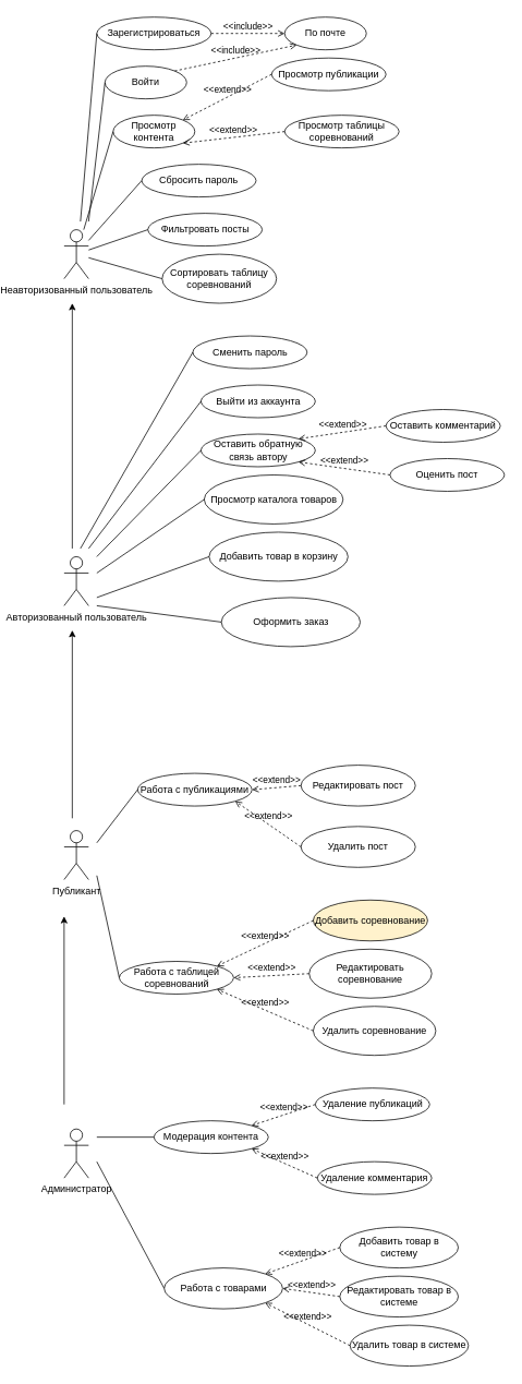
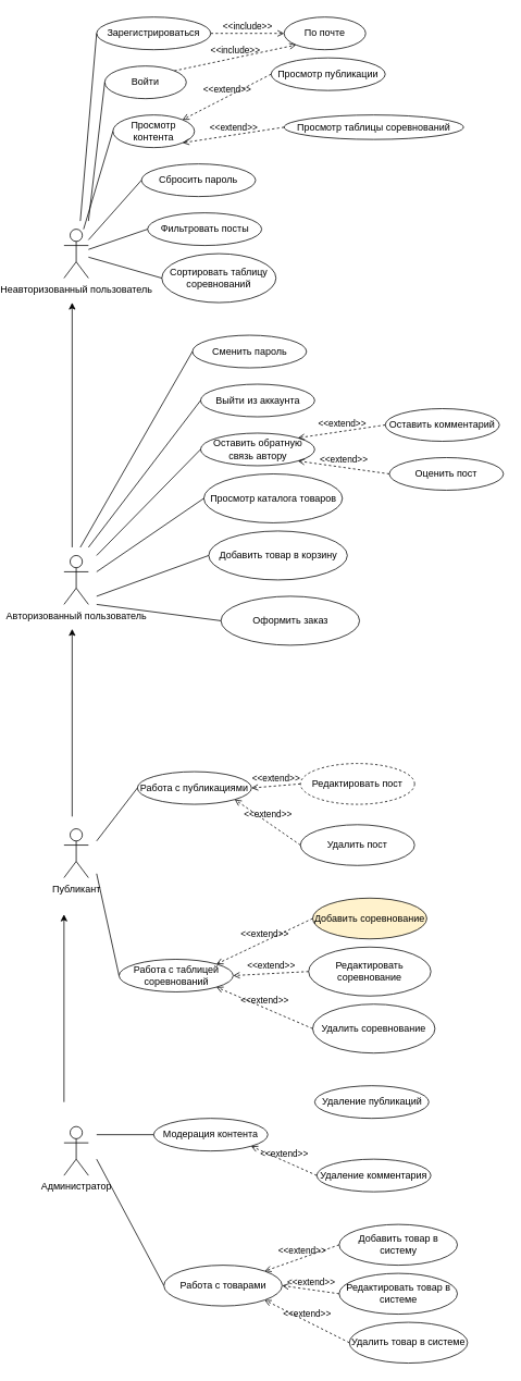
  <mxCell id="0" />
  <mxCell id="1" parent="0" />
  <mxCell id="2" value="Неавторизованный пользователь" style="shape=umlActor;verticalLabelPosition=bottom;verticalAlign=top;html=1;outlineConnect=0;" vertex="1" parent="1"><mxGeometry x="20" y="280" width="30" height="60" as="geometry" /></mxCell>
  <mxCell id="3" value="Авторизованный пользователь" style="shape=umlActor;verticalLabelPosition=bottom;verticalAlign=top;html=1;outlineConnect=0;" vertex="1" parent="1"><mxGeometry x="20" y="680" width="30" height="60" as="geometry" /></mxCell>
  <mxCell id="4" value="Администратор" style="shape=umlActor;verticalLabelPosition=bottom;verticalAlign=top;html=1;outlineConnect=0;" vertex="1" parent="1"><mxGeometry x="20" y="1380" width="30" height="60" as="geometry" /></mxCell>
  <mxCell id="5" value="Зарегистрироваться" style="ellipse;whiteSpace=wrap;html=1;align=center;" vertex="1" parent="1"><mxGeometry x="60" y="20" width="140" height="40" as="geometry" /></mxCell>
  <mxCell id="6" value="Войти" style="ellipse;whiteSpace=wrap;html=1;align=center;" vertex="1" parent="1"><mxGeometry x="70" y="80" width="100" height="40" as="geometry" /></mxCell>
  <mxCell id="7" value="Просмотр контента" style="ellipse;whiteSpace=wrap;html=1;align=center;" vertex="1" parent="1"><mxGeometry x="80" y="140" width="100" height="40" as="geometry" /></mxCell>
  <mxCell id="8" value="" style="endArrow=classic;html=1;rounded=0;" edge="1" parent="1"><mxGeometry width="50" height="50" relative="1" as="geometry"><mxPoint x="30" y="670" as="sourcePoint" /><mxPoint x="30" y="370" as="targetPoint" /></mxGeometry></mxCell>
  <mxCell id="9" value="" style="endArrow=none;html=1;rounded=0;entryX=0;entryY=0.5;entryDx=0;entryDy=0;" edge="1" parent="1" target="5"><mxGeometry width="50" height="50" relative="1" as="geometry"><mxPoint x="40" y="270" as="sourcePoint" /><mxPoint x="270" y="370" as="targetPoint" /></mxGeometry></mxCell>
  <mxCell id="10" value="" style="endArrow=none;html=1;rounded=0;entryX=0;entryY=0.5;entryDx=0;entryDy=0;" edge="1" parent="1" target="6"><mxGeometry width="50" height="50" relative="1" as="geometry"><mxPoint x="50" y="270" as="sourcePoint" /><mxPoint x="270" y="370" as="targetPoint" /></mxGeometry></mxCell>
  <mxCell id="11" value="" style="endArrow=none;html=1;rounded=0;exitX=0;exitY=0.5;exitDx=0;exitDy=0;" edge="1" parent="1" source="7" target="2"><mxGeometry width="50" height="50" relative="1" as="geometry"><mxPoint x="220" y="420" as="sourcePoint" /><mxPoint x="270" y="370" as="targetPoint" /></mxGeometry></mxCell>
  <mxCell id="12" value="Сбросить пароль" style="ellipse;whiteSpace=wrap;html=1;align=center;" vertex="1" parent="1"><mxGeometry x="115" y="200" width="140" height="40" as="geometry" /></mxCell>
  <mxCell id="13" value="Сменить пароль" style="ellipse;whiteSpace=wrap;html=1;align=center;" vertex="1" parent="1"><mxGeometry x="177.5" y="410" width="140" height="40" as="geometry" /></mxCell>
  <mxCell id="14" value="Выйти из аккаунта" style="ellipse;whiteSpace=wrap;html=1;align=center;" vertex="1" parent="1"><mxGeometry x="187.5" y="470" width="140" height="40" as="geometry" /></mxCell>
  <mxCell id="15" value="Оставить комментарий" style="ellipse;whiteSpace=wrap;html=1;align=center;" vertex="1" parent="1"><mxGeometry x="414" y="500" width="140" height="40" as="geometry" /></mxCell>
  <mxCell id="16" value="Модерация контента" style="ellipse;whiteSpace=wrap;html=1;align=center;" vertex="1" parent="1"><mxGeometry x="130" y="1370" width="140" height="40" as="geometry" /></mxCell>
  <mxCell id="17" value="Удаление публикаций" style="ellipse;whiteSpace=wrap;html=1;align=center;" vertex="1" parent="1"><mxGeometry x="327.5" y="1330" width="140" height="40" as="geometry" /></mxCell>
  <mxCell id="18" value="Удаление комментария" style="ellipse;whiteSpace=wrap;html=1;align=center;" vertex="1" parent="1"><mxGeometry x="330" y="1420" width="140" height="40" as="geometry" /></mxCell>
  <mxCell id="19" value="Оценить пост" style="ellipse;whiteSpace=wrap;html=1;align=center;" vertex="1" parent="1"><mxGeometry x="419" y="560" width="140" height="40" as="geometry" /></mxCell>
  <mxCell id="20" value="Оставить обратную связь автору" style="ellipse;whiteSpace=wrap;html=1;align=center;" vertex="1" parent="1"><mxGeometry x="187.5" y="530" width="140" height="40" as="geometry" /></mxCell>
  <mxCell id="21" value="Публикант" style="shape=umlActor;verticalLabelPosition=bottom;verticalAlign=top;html=1;outlineConnect=0;" vertex="1" parent="1"><mxGeometry x="20" y="1015" width="30" height="60" as="geometry" /></mxCell>
- <mxCell id="22" value="Редактировать пост" style="ellipse;whiteSpace=wrap;html=1;align=center;" vertex="1" parent="1"><mxGeometry x="310" y="935" width="140" height="50" as="geometry" /></mxCell>
+ <mxCell id="22" value="Редактировать пост" style="ellipse;whiteSpace=wrap;html=1;align=center;dashed=1;" vertex="1" parent="1"><mxGeometry x="310" y="935" width="140" height="50" as="geometry" /></mxCell>
  <mxCell id="23" value="Удалить пост" style="ellipse;whiteSpace=wrap;html=1;align=center;" vertex="1" parent="1"><mxGeometry x="310" y="1010" width="140" height="50" as="geometry" /></mxCell>
  <mxCell id="24" value="Фильтровать посты" style="ellipse;whiteSpace=wrap;html=1;align=center;" vertex="1" parent="1"><mxGeometry x="122.5" y="260" width="140" height="40" as="geometry" /></mxCell>
  <mxCell id="25" value="Просмотр публикации" style="ellipse;whiteSpace=wrap;html=1;align=center;" vertex="1" parent="1"><mxGeometry x="274" y="70" width="140" height="40" as="geometry" /></mxCell>
- <mxCell id="26" value="Просмотр таблицы соревнований" style="ellipse;whiteSpace=wrap;html=1;align=center;" vertex="1" parent="1"><mxGeometry x="290" y="140" width="140" height="40" as="geometry" /></mxCell>
+ <mxCell id="26" value="Просмотр таблицы соревнований" style="ellipse;whiteSpace=wrap;html=1;align=center;" vertex="1" parent="1"><mxGeometry x="290" y="140" width="220" height="30" as="geometry" /></mxCell>
  <mxCell id="27" value="Сортировать таблицу соревнований" style="ellipse;whiteSpace=wrap;html=1;align=center;" vertex="1" parent="1"><mxGeometry x="140" y="310" width="140" height="60" as="geometry" /></mxCell>
  <mxCell id="28" value="Просмотр каталога товаров" style="ellipse;whiteSpace=wrap;html=1;align=center;" vertex="1" parent="1"><mxGeometry x="191.5" y="580" width="170" height="60" as="geometry" /></mxCell>
  <mxCell id="29" value="Добавить товар в корзину" style="ellipse;whiteSpace=wrap;html=1;align=center;" vertex="1" parent="1"><mxGeometry x="197.5" y="650" width="170" height="60" as="geometry" /></mxCell>
  <mxCell id="30" value="Оформить заказ" style="ellipse;whiteSpace=wrap;html=1;align=center;" vertex="1" parent="1"><mxGeometry x="212.5" y="730" width="170" height="60" as="geometry" /></mxCell>
  <mxCell id="31" value="Добавить товар в систему" style="ellipse;whiteSpace=wrap;html=1;align=center;" vertex="1" parent="1"><mxGeometry x="357.5" y="1500" width="145" height="50" as="geometry" /></mxCell>
  <mxCell id="32" value="Работа с публикациями" style="ellipse;whiteSpace=wrap;html=1;align=center;" vertex="1" parent="1"><mxGeometry x="110" y="945" width="140" height="40" as="geometry" /></mxCell>
  <mxCell id="33" value="Работа с таблицей соревнований" style="ellipse;whiteSpace=wrap;html=1;align=center;" vertex="1" parent="1"><mxGeometry x="87.5" y="1175" width="140" height="40" as="geometry" /></mxCell>
  <mxCell id="34" value="Добавить соревнование" style="ellipse;whiteSpace=wrap;html=1;align=center;fillColor=#fff2cc;" vertex="1" parent="1"><mxGeometry x="325" y="1100" width="140" height="50" as="geometry" /></mxCell>
  <mxCell id="35" value="Редактировать соревнование" style="ellipse;whiteSpace=wrap;html=1;align=center;" vertex="1" parent="1"><mxGeometry x="320" y="1160" width="150" height="60" as="geometry" /></mxCell>
  <mxCell id="36" value="Удалить соревнование" style="ellipse;whiteSpace=wrap;html=1;align=center;" vertex="1" parent="1"><mxGeometry x="325" y="1230" width="150" height="60" as="geometry" /></mxCell>
  <mxCell id="37" value="По почте" style="ellipse;whiteSpace=wrap;html=1;align=center;" vertex="1" parent="1"><mxGeometry x="290" y="20" width="100" height="40" as="geometry" /></mxCell>
  <mxCell id="38" value="&amp;lt;&amp;lt;include&amp;gt;&amp;gt;" style="html=1;verticalAlign=bottom;labelBackgroundColor=none;endArrow=open;endFill=0;dashed=1;rounded=0;entryX=0;entryY=0.5;entryDx=0;entryDy=0;exitX=1;exitY=0.5;exitDx=0;exitDy=0;" edge="1" parent="1" source="5" target="37"><mxGeometry width="160" relative="1" as="geometry"><mxPoint x="240" y="130" as="sourcePoint" /><mxPoint x="310" y="140" as="targetPoint" /></mxGeometry></mxCell>
  <mxCell id="39" value="&amp;lt;&amp;lt;include&amp;gt;&amp;gt;" style="html=1;verticalAlign=bottom;labelBackgroundColor=none;endArrow=open;endFill=0;dashed=1;rounded=0;entryX=0;entryY=1;entryDx=0;entryDy=0;exitX=1;exitY=0;exitDx=0;exitDy=0;" edge="1" parent="1" source="6" target="37"><mxGeometry width="160" relative="1" as="geometry"><mxPoint x="160" y="340" as="sourcePoint" /><mxPoint x="320" y="340" as="targetPoint" /></mxGeometry></mxCell>
  <mxCell id="40" value="&amp;lt;&amp;lt;extend&amp;gt;&amp;gt;" style="html=1;verticalAlign=bottom;labelBackgroundColor=none;endArrow=open;endFill=0;dashed=1;rounded=0;exitX=0;exitY=0.5;exitDx=0;exitDy=0;entryX=1;entryY=0;entryDx=0;entryDy=0;" edge="1" parent="1" source="25" target="7"><mxGeometry width="160" relative="1" as="geometry"><mxPoint x="160" y="340" as="sourcePoint" /><mxPoint x="260" y="260" as="targetPoint" /></mxGeometry></mxCell>
  <mxCell id="41" value="&amp;lt;&amp;lt;extend&amp;gt;&amp;gt;" style="html=1;verticalAlign=bottom;labelBackgroundColor=none;endArrow=open;endFill=0;dashed=1;rounded=0;exitX=0;exitY=0.5;exitDx=0;exitDy=0;entryX=1;entryY=1;entryDx=0;entryDy=0;" edge="1" parent="1" source="26" target="7"><mxGeometry width="160" relative="1" as="geometry"><mxPoint x="160" y="340" as="sourcePoint" /><mxPoint x="320" y="340" as="targetPoint" /></mxGeometry></mxCell>
  <mxCell id="42" value="" style="endArrow=none;html=1;rounded=0;entryX=0;entryY=0.5;entryDx=0;entryDy=0;" edge="1" parent="1" source="2" target="12"><mxGeometry width="50" height="50" relative="1" as="geometry"><mxPoint x="520" y="540" as="sourcePoint" /><mxPoint x="570" y="360" as="targetPoint" /></mxGeometry></mxCell>
  <mxCell id="43" value="" style="endArrow=none;html=1;rounded=0;entryX=0;entryY=0.5;entryDx=0;entryDy=0;" edge="1" parent="1" source="2" target="24"><mxGeometry width="50" height="50" relative="1" as="geometry"><mxPoint x="380" y="493" as="sourcePoint" /><mxPoint x="445" y="420" as="targetPoint" /></mxGeometry></mxCell>
  <mxCell id="44" value="" style="endArrow=none;html=1;rounded=0;entryX=0;entryY=0.5;entryDx=0;entryDy=0;" edge="1" parent="1" source="2" target="27"><mxGeometry width="50" height="50" relative="1" as="geometry"><mxPoint x="280" y="465" as="sourcePoint" /><mxPoint x="352" y="440" as="targetPoint" /></mxGeometry></mxCell>
  <mxCell id="45" value="" style="endArrow=none;html=1;rounded=0;entryX=0;entryY=0.5;entryDx=0;entryDy=0;" edge="1" parent="1" target="13"><mxGeometry width="50" height="50" relative="1" as="geometry"><mxPoint x="40" y="670" as="sourcePoint" /><mxPoint x="210" y="526" as="targetPoint" /></mxGeometry></mxCell>
  <mxCell id="46" value="" style="endArrow=none;html=1;rounded=0;exitX=0;exitY=0.5;exitDx=0;exitDy=0;" edge="1" parent="1" source="14"><mxGeometry width="50" height="50" relative="1" as="geometry"><mxPoint x="100" y="630" as="sourcePoint" /><mxPoint x="50" y="670" as="targetPoint" /></mxGeometry></mxCell>
  <mxCell id="47" value="" style="endArrow=none;html=1;rounded=0;exitX=0;exitY=0.5;exitDx=0;exitDy=0;" edge="1" parent="1" source="20"><mxGeometry width="50" height="50" relative="1" as="geometry"><mxPoint x="130" y="680" as="sourcePoint" /><mxPoint x="60" y="680" as="targetPoint" /></mxGeometry></mxCell>
  <mxCell id="48" value="" style="endArrow=none;html=1;rounded=0;entryX=0;entryY=0.5;entryDx=0;entryDy=0;" edge="1" parent="1" target="28"><mxGeometry width="50" height="50" relative="1" as="geometry"><mxPoint x="60" y="700" as="sourcePoint" /><mxPoint x="210" y="746" as="targetPoint" /></mxGeometry></mxCell>
  <mxCell id="49" value="" style="endArrow=none;html=1;rounded=0;entryX=0;entryY=0.5;entryDx=0;entryDy=0;" edge="1" parent="1" target="29"><mxGeometry width="50" height="50" relative="1" as="geometry"><mxPoint x="60" y="730" as="sourcePoint" /><mxPoint x="240" y="786" as="targetPoint" /></mxGeometry></mxCell>
  <mxCell id="50" value="" style="endArrow=none;html=1;rounded=0;entryX=0;entryY=0.5;entryDx=0;entryDy=0;" edge="1" parent="1" target="30"><mxGeometry width="50" height="50" relative="1" as="geometry"><mxPoint x="60" y="740" as="sourcePoint" /><mxPoint x="280" y="816" as="targetPoint" /></mxGeometry></mxCell>
  <mxCell id="51" value="&amp;lt;&amp;lt;extend&amp;gt;&amp;gt;" style="html=1;verticalAlign=bottom;labelBackgroundColor=none;endArrow=open;endFill=0;dashed=1;rounded=0;exitX=0;exitY=0.5;exitDx=0;exitDy=0;entryX=1;entryY=0;entryDx=0;entryDy=0;" edge="1" parent="1" source="15" target="20"><mxGeometry width="160" relative="1" as="geometry"><mxPoint x="615" y="430" as="sourcePoint" /><mxPoint x="490" y="444" as="targetPoint" /></mxGeometry></mxCell>
  <mxCell id="52" value="&amp;lt;&amp;lt;extend&amp;gt;&amp;gt;" style="html=1;verticalAlign=bottom;labelBackgroundColor=none;endArrow=open;endFill=0;dashed=1;rounded=0;exitX=0;exitY=0.5;exitDx=0;exitDy=0;entryX=1;entryY=1;entryDx=0;entryDy=0;" edge="1" parent="1" source="19" target="20"><mxGeometry width="160" relative="1" as="geometry"><mxPoint x="755" y="490" as="sourcePoint" /><mxPoint x="630" y="504" as="targetPoint" /></mxGeometry></mxCell>
  <mxCell id="53" value="" style="endArrow=none;html=1;rounded=0;entryX=0;entryY=0.5;entryDx=0;entryDy=0;" edge="1" parent="1" target="32"><mxGeometry width="50" height="50" relative="1" as="geometry"><mxPoint x="60" y="1030" as="sourcePoint" /><mxPoint x="312" y="890" as="targetPoint" /></mxGeometry></mxCell>
  <mxCell id="54" value="" style="endArrow=none;html=1;rounded=0;exitX=0;exitY=0.5;exitDx=0;exitDy=0;" edge="1" parent="1" source="33"><mxGeometry width="50" height="50" relative="1" as="geometry"><mxPoint x="190" y="1100" as="sourcePoint" /><mxPoint x="60" y="1070" as="targetPoint" /></mxGeometry></mxCell>
  <mxCell id="55" value="&amp;lt;&amp;lt;extend&amp;gt;&amp;gt;" style="html=1;verticalAlign=bottom;labelBackgroundColor=none;endArrow=open;endFill=0;dashed=1;rounded=0;exitX=0;exitY=0.5;exitDx=0;exitDy=0;entryX=1;entryY=0.5;entryDx=0;entryDy=0;" edge="1" parent="1" source="22" target="32"><mxGeometry width="160" relative="1" as="geometry"><mxPoint x="512" y="946" as="sourcePoint" /><mxPoint x="400" y="930" as="targetPoint" /></mxGeometry></mxCell>
  <mxCell id="56" value="&amp;lt;&amp;lt;extend&amp;gt;&amp;gt;" style="html=1;verticalAlign=bottom;labelBackgroundColor=none;endArrow=open;endFill=0;dashed=1;rounded=0;exitX=0;exitY=0.5;exitDx=0;exitDy=0;entryX=1;entryY=1;entryDx=0;entryDy=0;" edge="1" parent="1" source="23" target="32"><mxGeometry width="160" relative="1" as="geometry"><mxPoint x="592" y="1026" as="sourcePoint" /><mxPoint x="480" y="1010" as="targetPoint" /></mxGeometry></mxCell>
  <mxCell id="57" value="&amp;lt;&amp;lt;extend&amp;gt;&amp;gt;" style="html=1;verticalAlign=bottom;labelBackgroundColor=none;endArrow=open;endFill=0;dashed=1;rounded=0;exitX=0;exitY=0.5;exitDx=0;exitDy=0;entryX=1;entryY=0;entryDx=0;entryDy=0;" edge="1" parent="1" source="34" target="33"><mxGeometry width="160" relative="1" as="geometry"><mxPoint x="552" y="1316" as="sourcePoint" /><mxPoint x="440" y="1300" as="targetPoint" /></mxGeometry></mxCell>
  <mxCell id="58" value="&amp;lt;&amp;lt;extend&amp;gt;&amp;gt;" style="html=1;verticalAlign=bottom;labelBackgroundColor=none;endArrow=open;endFill=0;dashed=1;rounded=0;exitX=0;exitY=0.5;exitDx=0;exitDy=0;entryX=1;entryY=0.5;entryDx=0;entryDy=0;" edge="1" parent="1" source="35" target="33"><mxGeometry width="160" relative="1" as="geometry"><mxPoint x="722" y="1256" as="sourcePoint" /><mxPoint x="610" y="1240" as="targetPoint" /></mxGeometry></mxCell>
  <mxCell id="59" value="&amp;lt;&amp;lt;extend&amp;gt;&amp;gt;" style="html=1;verticalAlign=bottom;labelBackgroundColor=none;endArrow=open;endFill=0;dashed=1;rounded=0;exitX=0;exitY=0.5;exitDx=0;exitDy=0;entryX=1;entryY=1;entryDx=0;entryDy=0;" edge="1" parent="1" source="36" target="33"><mxGeometry width="160" relative="1" as="geometry"><mxPoint x="722" y="1276" as="sourcePoint" /><mxPoint x="610" y="1260" as="targetPoint" /></mxGeometry></mxCell>
  <mxCell id="60" value="Работа с товарами" style="ellipse;whiteSpace=wrap;html=1;align=center;" vertex="1" parent="1"><mxGeometry x="142.5" y="1550" width="145" height="50" as="geometry" /></mxCell>
  <mxCell id="61" value="Редактировать товар в системе" style="ellipse;whiteSpace=wrap;html=1;align=center;" vertex="1" parent="1"><mxGeometry x="357.5" y="1560" width="145" height="50" as="geometry" /></mxCell>
  <mxCell id="62" value="Удалить товар в системе" style="ellipse;whiteSpace=wrap;html=1;align=center;" vertex="1" parent="1"><mxGeometry x="370" y="1620" width="145" height="50" as="geometry" /></mxCell>
  <mxCell id="63" value="" style="endArrow=none;html=1;rounded=0;exitX=0;exitY=0.5;exitDx=0;exitDy=0;" edge="1" parent="1" source="16"><mxGeometry width="50" height="50" relative="1" as="geometry"><mxPoint x="187" y="1455" as="sourcePoint" /><mxPoint x="60" y="1390" as="targetPoint" /></mxGeometry></mxCell>
  <mxCell id="64" value="" style="endArrow=none;html=1;rounded=0;exitX=0;exitY=0.5;exitDx=0;exitDy=0;" edge="1" parent="1" source="60"><mxGeometry width="50" height="50" relative="1" as="geometry"><mxPoint x="227" y="1615" as="sourcePoint" /><mxPoint x="60" y="1420" as="targetPoint" /></mxGeometry></mxCell>
- <mxCell id="65" value="&amp;lt;&amp;lt;extend&amp;gt;&amp;gt;" style="html=1;verticalAlign=bottom;labelBackgroundColor=none;endArrow=open;endFill=0;dashed=1;rounded=0;exitX=0;exitY=0.5;exitDx=0;exitDy=0;entryX=1;entryY=0;entryDx=0;entryDy=0;" edge="1" parent="1" source="17" target="16"><mxGeometry width="160" relative="1" as="geometry"><mxPoint x="368" y="1371" as="sourcePoint" /><mxPoint x="250" y="1320" as="targetPoint" /></mxGeometry></mxCell>
  <mxCell id="66" value="&amp;lt;&amp;lt;extend&amp;gt;&amp;gt;" style="html=1;verticalAlign=bottom;labelBackgroundColor=none;endArrow=open;endFill=0;dashed=1;rounded=0;exitX=0;exitY=0.5;exitDx=0;exitDy=0;entryX=1;entryY=1;entryDx=0;entryDy=0;" edge="1" parent="1" source="18" target="16"><mxGeometry width="160" relative="1" as="geometry"><mxPoint x="518" y="1481" as="sourcePoint" /><mxPoint x="400" y="1430" as="targetPoint" /></mxGeometry></mxCell>
  <mxCell id="67" value="&amp;lt;&amp;lt;extend&amp;gt;&amp;gt;" style="html=1;verticalAlign=bottom;labelBackgroundColor=none;endArrow=open;endFill=0;dashed=1;rounded=0;exitX=0;exitY=0.5;exitDx=0;exitDy=0;entryX=1;entryY=0;entryDx=0;entryDy=0;" edge="1" parent="1" source="31" target="60"><mxGeometry width="160" relative="1" as="geometry"><mxPoint x="658" y="1571" as="sourcePoint" /><mxPoint x="540" y="1520" as="targetPoint" /></mxGeometry></mxCell>
  <mxCell id="68" value="&amp;lt;&amp;lt;extend&amp;gt;&amp;gt;" style="html=1;verticalAlign=bottom;labelBackgroundColor=none;endArrow=open;endFill=0;dashed=1;rounded=0;exitX=0;exitY=0.5;exitDx=0;exitDy=0;entryX=1;entryY=0.5;entryDx=0;entryDy=0;" edge="1" parent="1" source="61" target="60"><mxGeometry width="160" relative="1" as="geometry"><mxPoint x="618" y="1641" as="sourcePoint" /><mxPoint x="500" y="1590" as="targetPoint" /></mxGeometry></mxCell>
  <mxCell id="69" value="&amp;lt;&amp;lt;extend&amp;gt;&amp;gt;" style="html=1;verticalAlign=bottom;labelBackgroundColor=none;endArrow=open;endFill=0;dashed=1;rounded=0;exitX=0;exitY=0.5;exitDx=0;exitDy=0;entryX=1;entryY=1;entryDx=0;entryDy=0;" edge="1" parent="1" source="62" target="60"><mxGeometry width="160" relative="1" as="geometry"><mxPoint x="528" y="1721" as="sourcePoint" /><mxPoint x="410" y="1670" as="targetPoint" /></mxGeometry></mxCell>
  <mxCell id="70" value="" style="endArrow=classic;html=1;rounded=0;" edge="1" parent="1"><mxGeometry width="50" height="50" relative="1" as="geometry"><mxPoint x="30" y="1000" as="sourcePoint" /><mxPoint x="30" y="770" as="targetPoint" /></mxGeometry></mxCell>
  <mxCell id="71" value="" style="endArrow=classic;html=1;rounded=0;" edge="1" parent="1"><mxGeometry width="50" height="50" relative="1" as="geometry"><mxPoint x="20" y="1350" as="sourcePoint" /><mxPoint x="20" y="1120" as="targetPoint" /></mxGeometry></mxCell>
